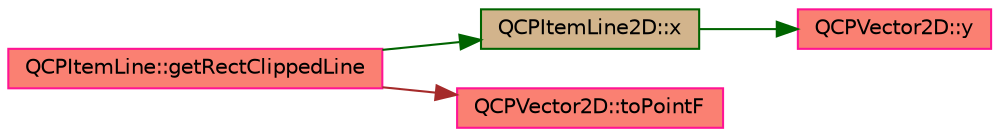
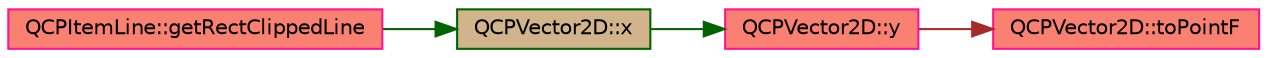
  digraph {
    rankdir=LR
    node [color=deeppink fillcolor=salmon fontname=Helvetica fontsize=10 shape=record style=filled]
    edge [color=darkgreen fontname=Helvetica fontsize=10 labelfontname=Helvetica labelfontsize=10 style=solid]
    n1 [fontcolor=black height=0.2 label="QCPItemLine::getRectClippedLine" width=0.4]
-   n2 [color=darkgreen fillcolor=tan height=0.2 label="QCPItemLine2D::x" width=0.4]
+   n2 [color=darkgreen fillcolor=tan height=0.2 label="QCPVector2D::x" width=0.4]
    n3 [height=0.2 label="QCPVector2D::toPointF" width=0.4]
    n4 [height=0.2 label="QCPVector2D::y" width=0.4]
    n1 -> n2
-   n1 -> n3 [color=brown]
+   n4 -> n3 [color=brown]
    n2 -> n4
  }
